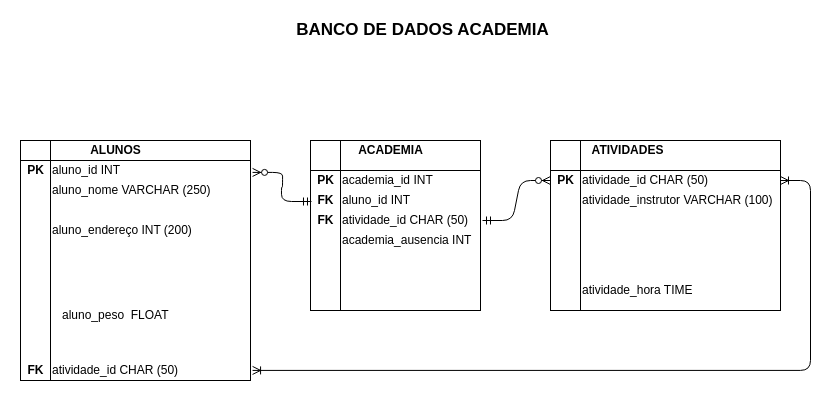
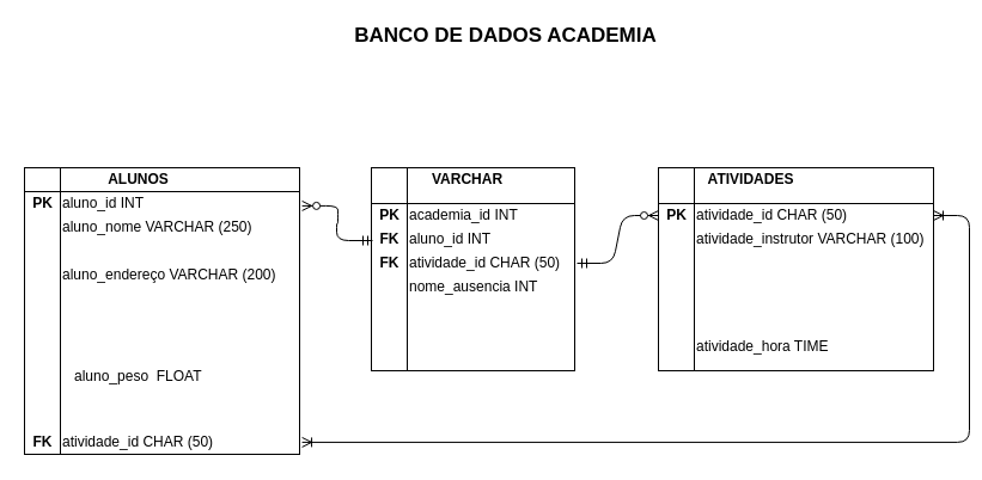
  <mxCell id="0" />
  <mxCell id="1" parent="0" />
  <mxCell id="2" value="" style="shape=internalStorage;whiteSpace=wrap;html=1;backgroundOutline=1;dx=30;dy=20;" vertex="1" parent="1"><mxGeometry x="20" y="140" width="230" height="240" as="geometry" /></mxCell>
  <mxCell id="3" value="&lt;b&gt;&lt;font style=&quot;font-size: 17px&quot;&gt;BANCO DE DADOS ACADEMIA&lt;/font&gt;&lt;/b&gt;" style="text;html=1;resizable=0;autosize=1;align=center;verticalAlign=middle;points=[];fillColor=none;strokeColor=none;rounded=0;" vertex="1" parent="1"><mxGeometry x="287" y="20" width="270" height="20" as="geometry" /></mxCell>
  <mxCell id="4" value="&lt;b&gt;ALUNOS&lt;/b&gt;" style="text;html=1;resizable=0;autosize=1;align=center;verticalAlign=middle;points=[];fillColor=none;strokeColor=none;rounded=0;" vertex="1" parent="1"><mxGeometry x="80" y="140" width="70" height="20" as="geometry" /></mxCell>
  <mxCell id="5" value="" style="shape=internalStorage;whiteSpace=wrap;html=1;backgroundOutline=1;dx=30;dy=30;" vertex="1" parent="1"><mxGeometry x="310" y="140" width="170" height="170" as="geometry" /></mxCell>
  <mxCell id="6" value="" style="shape=internalStorage;whiteSpace=wrap;html=1;backgroundOutline=1;dx=30;dy=30;" vertex="1" parent="1"><mxGeometry x="550" y="140" width="230" height="170" as="geometry" /></mxCell>
  <mxCell id="7" value="&lt;b&gt;ATIVIDADES&lt;/b&gt;" style="text;html=1;resizable=0;autosize=1;align=center;verticalAlign=middle;points=[];fillColor=none;strokeColor=none;rounded=0;" vertex="1" parent="1"><mxGeometry x="582" y="140" width="90" height="20" as="geometry" /></mxCell>
- <mxCell id="8" value="&lt;b&gt;ACADEMIA&lt;/b&gt;" style="text;html=1;resizable=0;autosize=1;align=center;verticalAlign=middle;points=[];fillColor=none;strokeColor=none;rounded=0;" vertex="1" parent="1"><mxGeometry x="350" y="140" width="80" height="20" as="geometry" /></mxCell>
+ <mxCell id="8" value="&lt;b&gt;VARCHAR&lt;/b&gt;" style="text;html=1;resizable=0;autosize=1;align=center;verticalAlign=middle;points=[];fillColor=none;strokeColor=none;rounded=0;" vertex="1" parent="1"><mxGeometry x="350" y="140" width="80" height="20" as="geometry" /></mxCell>
  <mxCell id="9" value="&lt;b&gt;PK&lt;/b&gt;" style="text;html=1;resizable=0;autosize=1;align=center;verticalAlign=middle;points=[];fillColor=none;strokeColor=none;rounded=0;" vertex="1" parent="1"><mxGeometry x="20" y="160" width="30" height="20" as="geometry" /></mxCell>
  <mxCell id="10" value="aluno_id INT" style="text;html=1;resizable=0;autosize=1;align=left;verticalAlign=middle;points=[];fillColor=none;strokeColor=none;rounded=0;" vertex="1" parent="1"><mxGeometry x="50" y="160" width="80" height="20" as="geometry" /></mxCell>
  <mxCell id="11" value="aluno_nome VARCHAR (250)" style="text;html=1;resizable=0;autosize=1;align=left;verticalAlign=middle;points=[];fillColor=none;strokeColor=none;rounded=0;" vertex="1" parent="1"><mxGeometry x="50" y="180" width="170" height="20" as="geometry" /></mxCell>
- <mxCell id="12" value="aluno_endereço INT (200)" style="text;html=1;resizable=0;autosize=1;align=left;verticalAlign=middle;points=[];fillColor=none;strokeColor=none;rounded=0;" vertex="1" parent="1"><mxGeometry x="50" y="220" width="190" height="20" as="geometry" /></mxCell>
+ <mxCell id="12" value="aluno_endereço VARCHAR (200)" style="text;html=1;resizable=0;autosize=1;align=left;verticalAlign=middle;points=[];fillColor=none;strokeColor=none;rounded=0;" vertex="1" parent="1"><mxGeometry x="50" y="220" width="190" height="20" as="geometry" /></mxCell>
  <mxCell id="13" value="aluno_peso&amp;nbsp; FLOAT" style="text;html=1;resizable=0;autosize=1;align=left;verticalAlign=middle;points=[];fillColor=none;strokeColor=none;rounded=0;" vertex="1" parent="1"><mxGeometry x="60" y="305" width="120" height="20" as="geometry" /></mxCell>
  <mxCell id="14" value="&lt;b&gt;PK&lt;/b&gt;" style="text;html=1;resizable=0;autosize=1;align=center;verticalAlign=middle;points=[];fillColor=none;strokeColor=none;rounded=0;" vertex="1" parent="1"><mxGeometry x="310" y="170" width="30" height="20" as="geometry" /></mxCell>
  <mxCell id="15" value="academia_id INT" style="text;html=1;resizable=0;autosize=1;align=left;verticalAlign=middle;points=[];fillColor=none;strokeColor=none;rounded=0;" vertex="1" parent="1"><mxGeometry x="340" y="170" width="110" height="20" as="geometry" /></mxCell>
  <mxCell id="16" value="&lt;b&gt;FK&lt;/b&gt;" style="text;html=1;resizable=0;autosize=1;align=center;verticalAlign=middle;points=[];fillColor=none;strokeColor=none;rounded=0;" vertex="1" parent="1"><mxGeometry x="310" y="190" width="30" height="20" as="geometry" /></mxCell>
  <mxCell id="17" value="aluno_id INT" style="text;html=1;resizable=0;autosize=1;align=left;verticalAlign=middle;points=[];fillColor=none;strokeColor=none;rounded=0;" vertex="1" parent="1"><mxGeometry x="340" y="190" width="80" height="20" as="geometry" /></mxCell>
  <mxCell id="18" value="&lt;b&gt;FK&lt;/b&gt;" style="text;html=1;resizable=0;autosize=1;align=center;verticalAlign=middle;points=[];fillColor=none;strokeColor=none;rounded=0;" vertex="1" parent="1"><mxGeometry x="20" y="360" width="30" height="20" as="geometry" /></mxCell>
  <mxCell id="19" value="&lt;b&gt;PK&lt;/b&gt;" style="text;html=1;resizable=0;autosize=1;align=center;verticalAlign=middle;points=[];fillColor=none;strokeColor=none;rounded=0;" vertex="1" parent="1"><mxGeometry x="550" y="170" width="30" height="20" as="geometry" /></mxCell>
  <mxCell id="20" value="atividade_id CHAR (50)" style="text;html=1;resizable=0;autosize=1;align=left;verticalAlign=middle;points=[];fillColor=none;strokeColor=none;rounded=0;" vertex="1" parent="1"><mxGeometry x="580" y="170" width="140" height="20" as="geometry" /></mxCell>
  <mxCell id="21" value="&lt;b&gt;FK&lt;/b&gt;" style="text;html=1;resizable=0;autosize=1;align=center;verticalAlign=middle;points=[];fillColor=none;strokeColor=none;rounded=0;" vertex="1" parent="1"><mxGeometry x="310" y="210" width="30" height="20" as="geometry" /></mxCell>
  <mxCell id="22" value="atividade_id CHAR (50)" style="text;html=1;resizable=0;autosize=1;align=left;verticalAlign=middle;points=[];fillColor=none;strokeColor=none;rounded=0;" vertex="1" parent="1"><mxGeometry x="340" y="210" width="140" height="20" as="geometry" /></mxCell>
  <mxCell id="23" value="" style="edgeStyle=entityRelationEdgeStyle;fontSize=12;html=1;endArrow=ERzeroToMany;startArrow=ERmandOne;" edge="1" parent="1" target="19"><mxGeometry width="100" height="100" relative="1" as="geometry"><mxPoint x="482" y="220" as="sourcePoint" /><mxPoint x="582" y="120" as="targetPoint" /></mxGeometry></mxCell>
  <mxCell id="24" value="" style="edgeStyle=entityRelationEdgeStyle;fontSize=12;html=1;endArrow=ERoneToMany;startArrow=ERoneToMany;entryX=1.009;entryY=0.958;entryDx=0;entryDy=0;entryPerimeter=0;" edge="1" parent="1" target="2"><mxGeometry width="100" height="100" relative="1" as="geometry"><mxPoint x="780" y="180" as="sourcePoint" /><mxPoint x="850" y="80" as="targetPoint" /></mxGeometry></mxCell>
  <mxCell id="25" value="atividade_instrutor VARCHAR (100)" style="text;html=1;resizable=0;autosize=1;align=left;verticalAlign=middle;points=[];fillColor=none;strokeColor=none;rounded=0;" vertex="1" parent="1"><mxGeometry x="580" y="190" width="210" height="20" as="geometry" /></mxCell>
  <mxCell id="26" value="atividade_hora TIME" style="text;html=1;resizable=0;autosize=1;align=left;verticalAlign=middle;points=[];fillColor=none;strokeColor=none;rounded=0;" vertex="1" parent="1"><mxGeometry x="580" y="280" width="130" height="20" as="geometry" /></mxCell>
- <mxCell id="27" value="academia_ausencia INT" style="text;html=1;resizable=0;autosize=1;align=left;verticalAlign=middle;points=[];fillColor=none;strokeColor=none;rounded=0;" vertex="1" parent="1"><mxGeometry x="340" y="230" width="140" height="20" as="geometry" /></mxCell>
+ <mxCell id="27" value="nome_ausencia INT" style="text;html=1;resizable=0;autosize=1;align=left;verticalAlign=middle;points=[];fillColor=none;strokeColor=none;rounded=0;" vertex="1" parent="1"><mxGeometry x="340" y="230" width="140" height="20" as="geometry" /></mxCell>
  <mxCell id="28" value="" style="edgeStyle=entityRelationEdgeStyle;fontSize=12;html=1;endArrow=ERzeroToMany;startArrow=ERmandOne;exitX=0.033;exitY=0.55;exitDx=0;exitDy=0;exitPerimeter=0;entryX=1.009;entryY=0.133;entryDx=0;entryDy=0;entryPerimeter=0;" edge="1" parent="1" source="16" target="2"><mxGeometry width="100" height="100" relative="1" as="geometry"><mxPoint x="330" y="320" as="sourcePoint" /><mxPoint x="430" y="220" as="targetPoint" /></mxGeometry></mxCell>
  <mxCell id="29" value="atividade_id CHAR (50)" style="text;html=1;resizable=0;autosize=1;align=left;verticalAlign=middle;points=[];fillColor=none;strokeColor=none;rounded=0;" vertex="1" parent="1"><mxGeometry x="50" y="360" width="140" height="20" as="geometry" /></mxCell>
